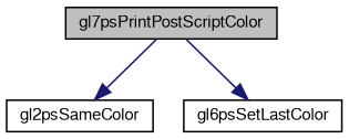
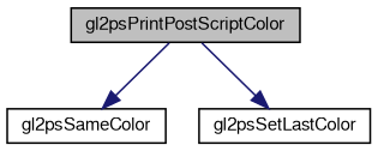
  digraph {
    rankdir=TB
    node [color=black fillcolor=white fontname=FreeSans fontsize=10 shape=record style=filled]
    edge [color=midnightblue fontname=FreeSans fontsize=10 labelfontname=FreeSans labelfontsize=10 style=solid]
-   n1 [fillcolor=grey75 fontcolor=black height=0.2 label=gl7psPrintPostScriptColor width=0.4]
+   n1 [fillcolor=grey75 fontcolor=black height=0.2 label=gl2psPrintPostScriptColor width=0.4]
    n2 [height=0.2 label=gl2psSameColor width=0.4]
-   n3 [height=0.2 label=gl6psSetLastColor width=0.4]
+   n3 [height=0.2 label=gl2psSetLastColor width=0.4]
    n1 -> n2
    n1 -> n3
  }
